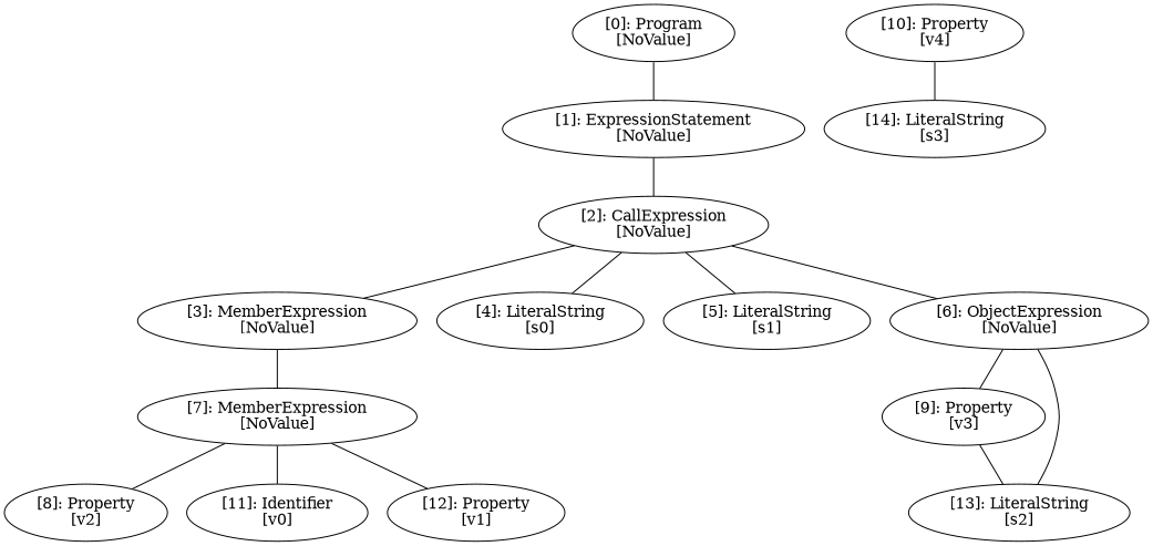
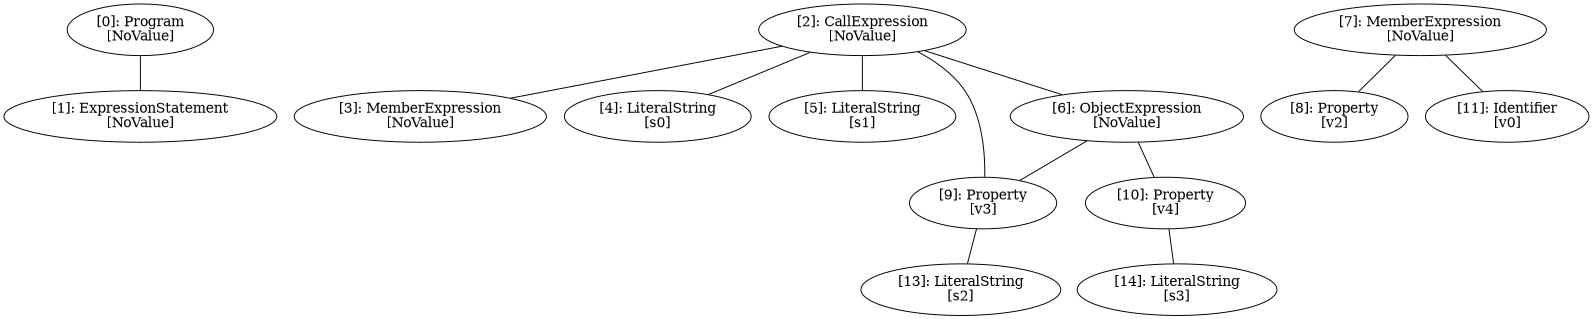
  graph {
    n1 [label="[0]: Program\n[NoValue]"]
    n2 [label="[1]: ExpressionStatement\n[NoValue]"]
    n3 [label="[2]: CallExpression\n[NoValue]"]
    n4 [label="[3]: MemberExpression\n[NoValue]"]
    n5 [label="[4]: LiteralString\n[s0]"]
    n6 [label="[5]: LiteralString\n[s1]"]
    n7 [label="[6]: ObjectExpression\n[NoValue]"]
    n8 [label="[7]: MemberExpression\n[NoValue]"]
    n9 [label="[9]: Property\n[v3]"]
    n10 [label="[10]: Property\n[v4]"]
    n11 [label="[8]: Property\n[v2]"]
    n12 [label="[11]: Identifier\n[v0]"]
-   n13 [label="[12]: Property\n[v1]"]
    n14 [label="[13]: LiteralString\n[s2]"]
    n15 [label="[14]: LiteralString\n[s3]"]
    n1 -- n2
-   n2 -- n3
+   n9 -- n3
    n3 -- n4
    n3 -- n5
    n3 -- n6
    n3 -- n7
-   n4 -- n8
    n7 -- n9
-   n7 -- n14
+   n7 -- n10
    n8 -- n11
    n8 -- n12
-   n8 -- n13
    n9 -- n14
    n10 -- n15
  }
